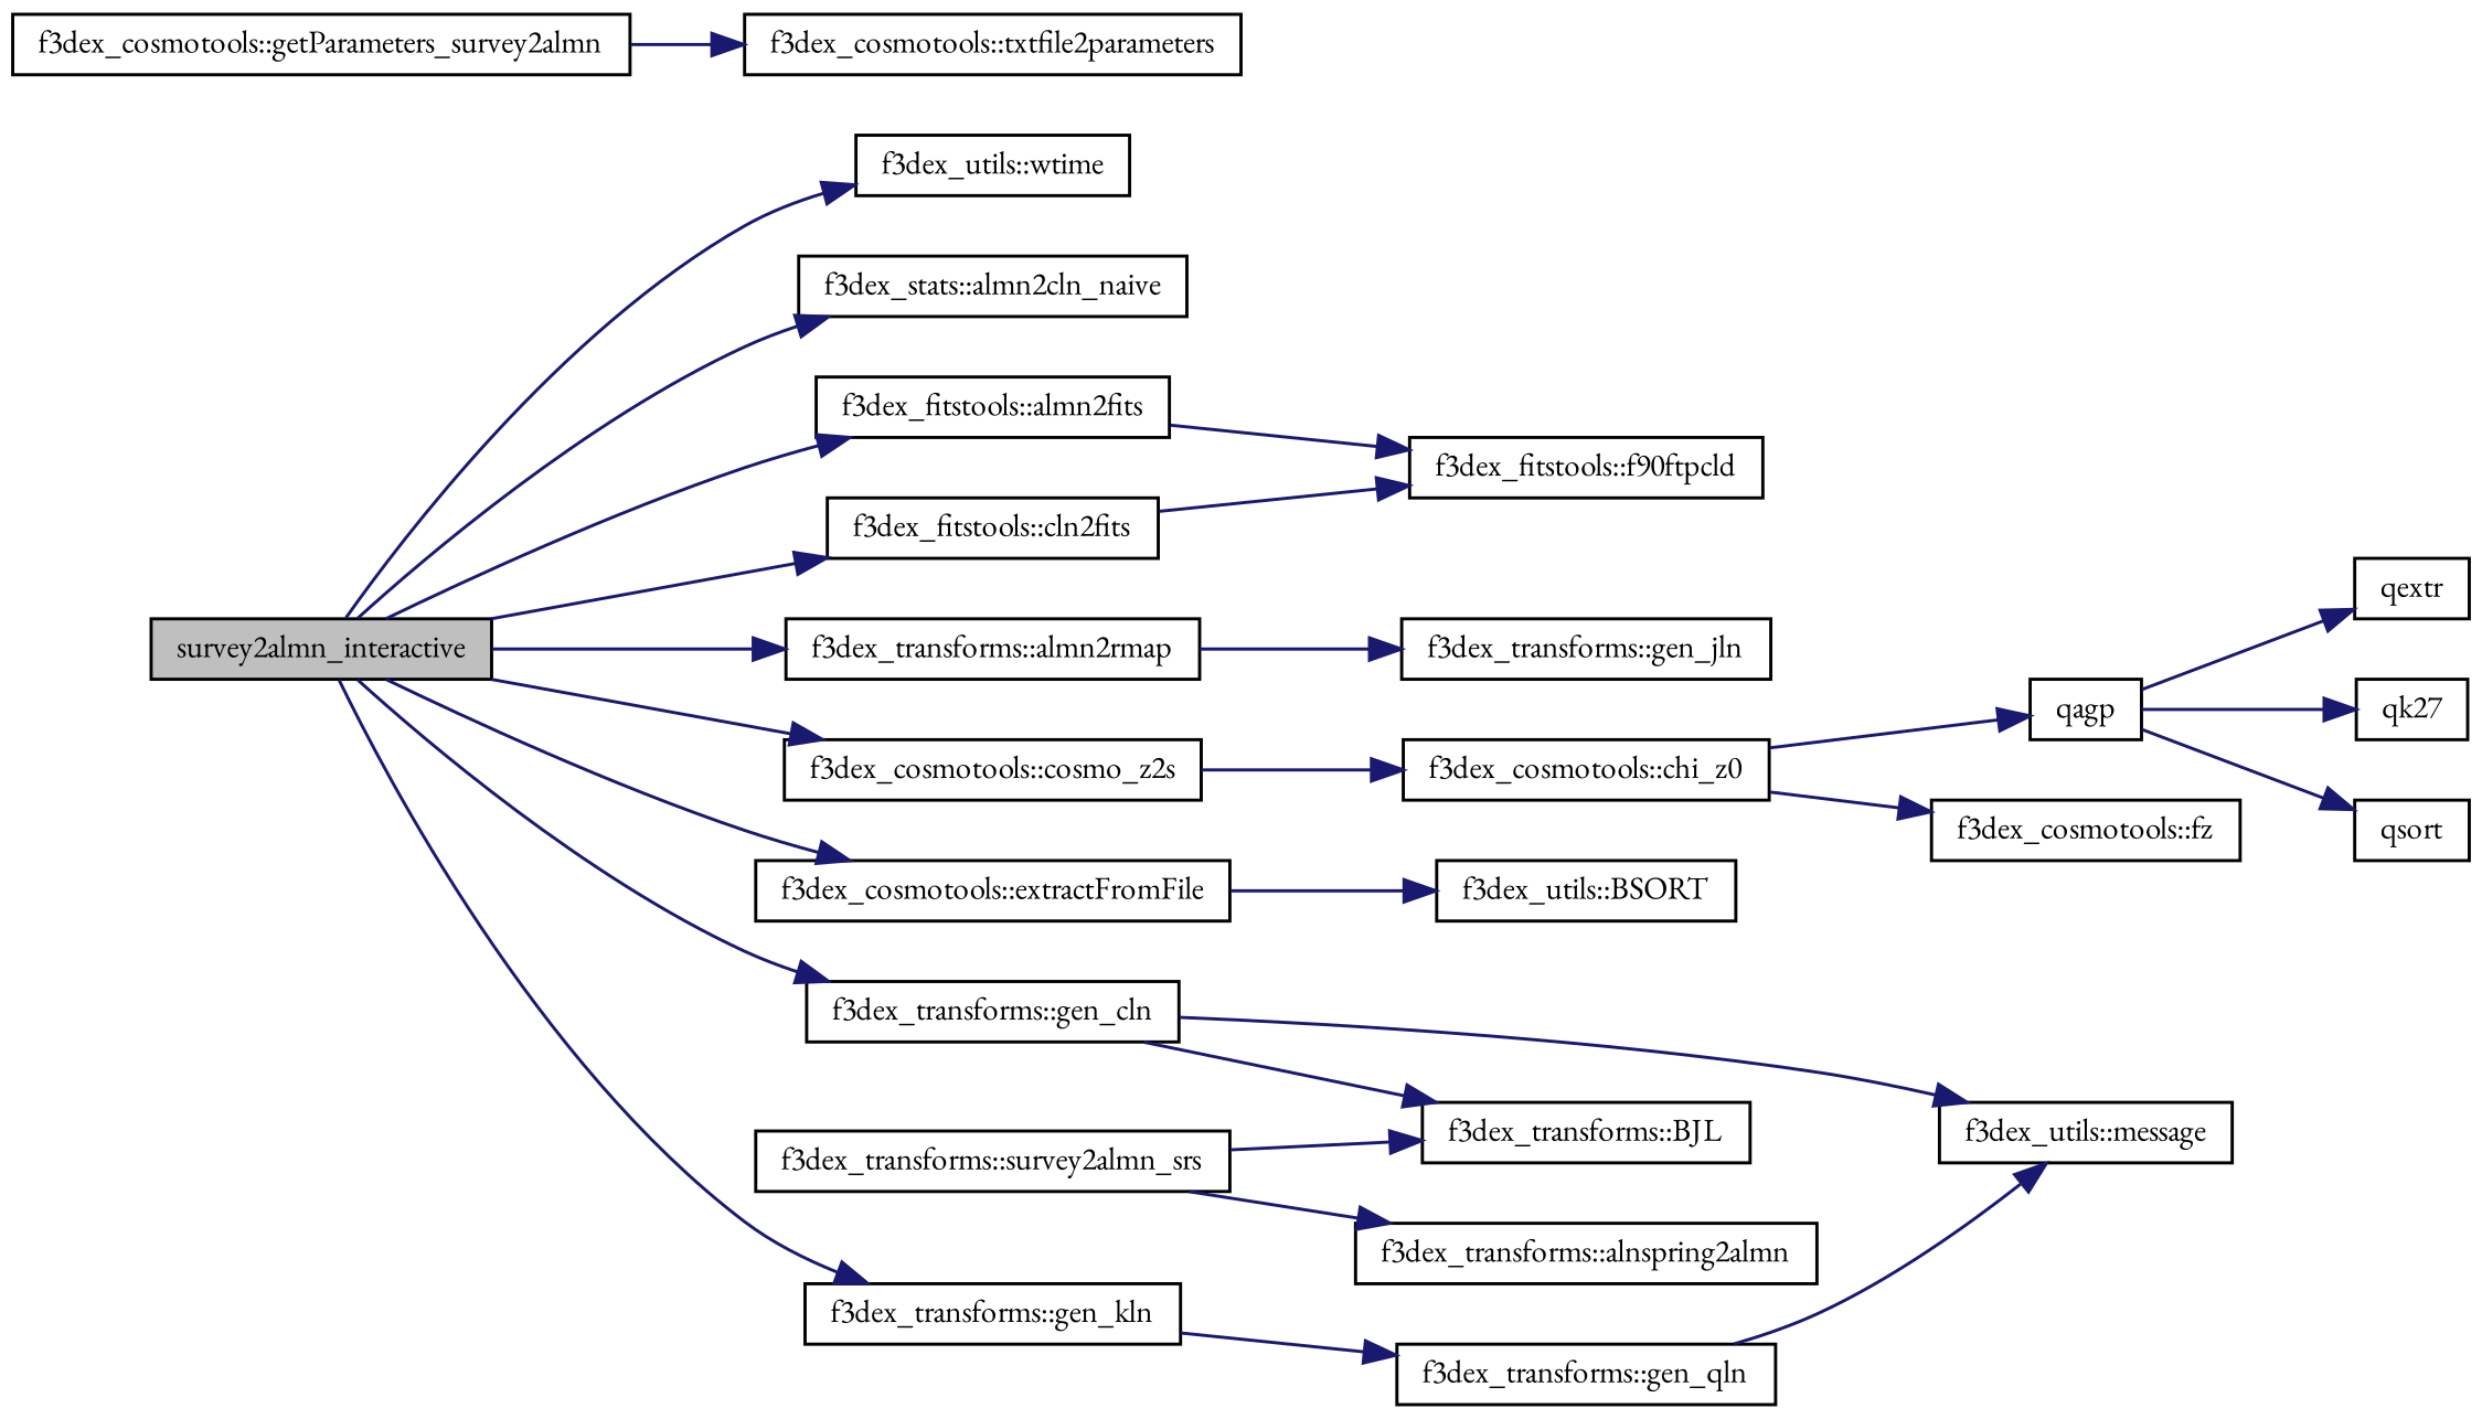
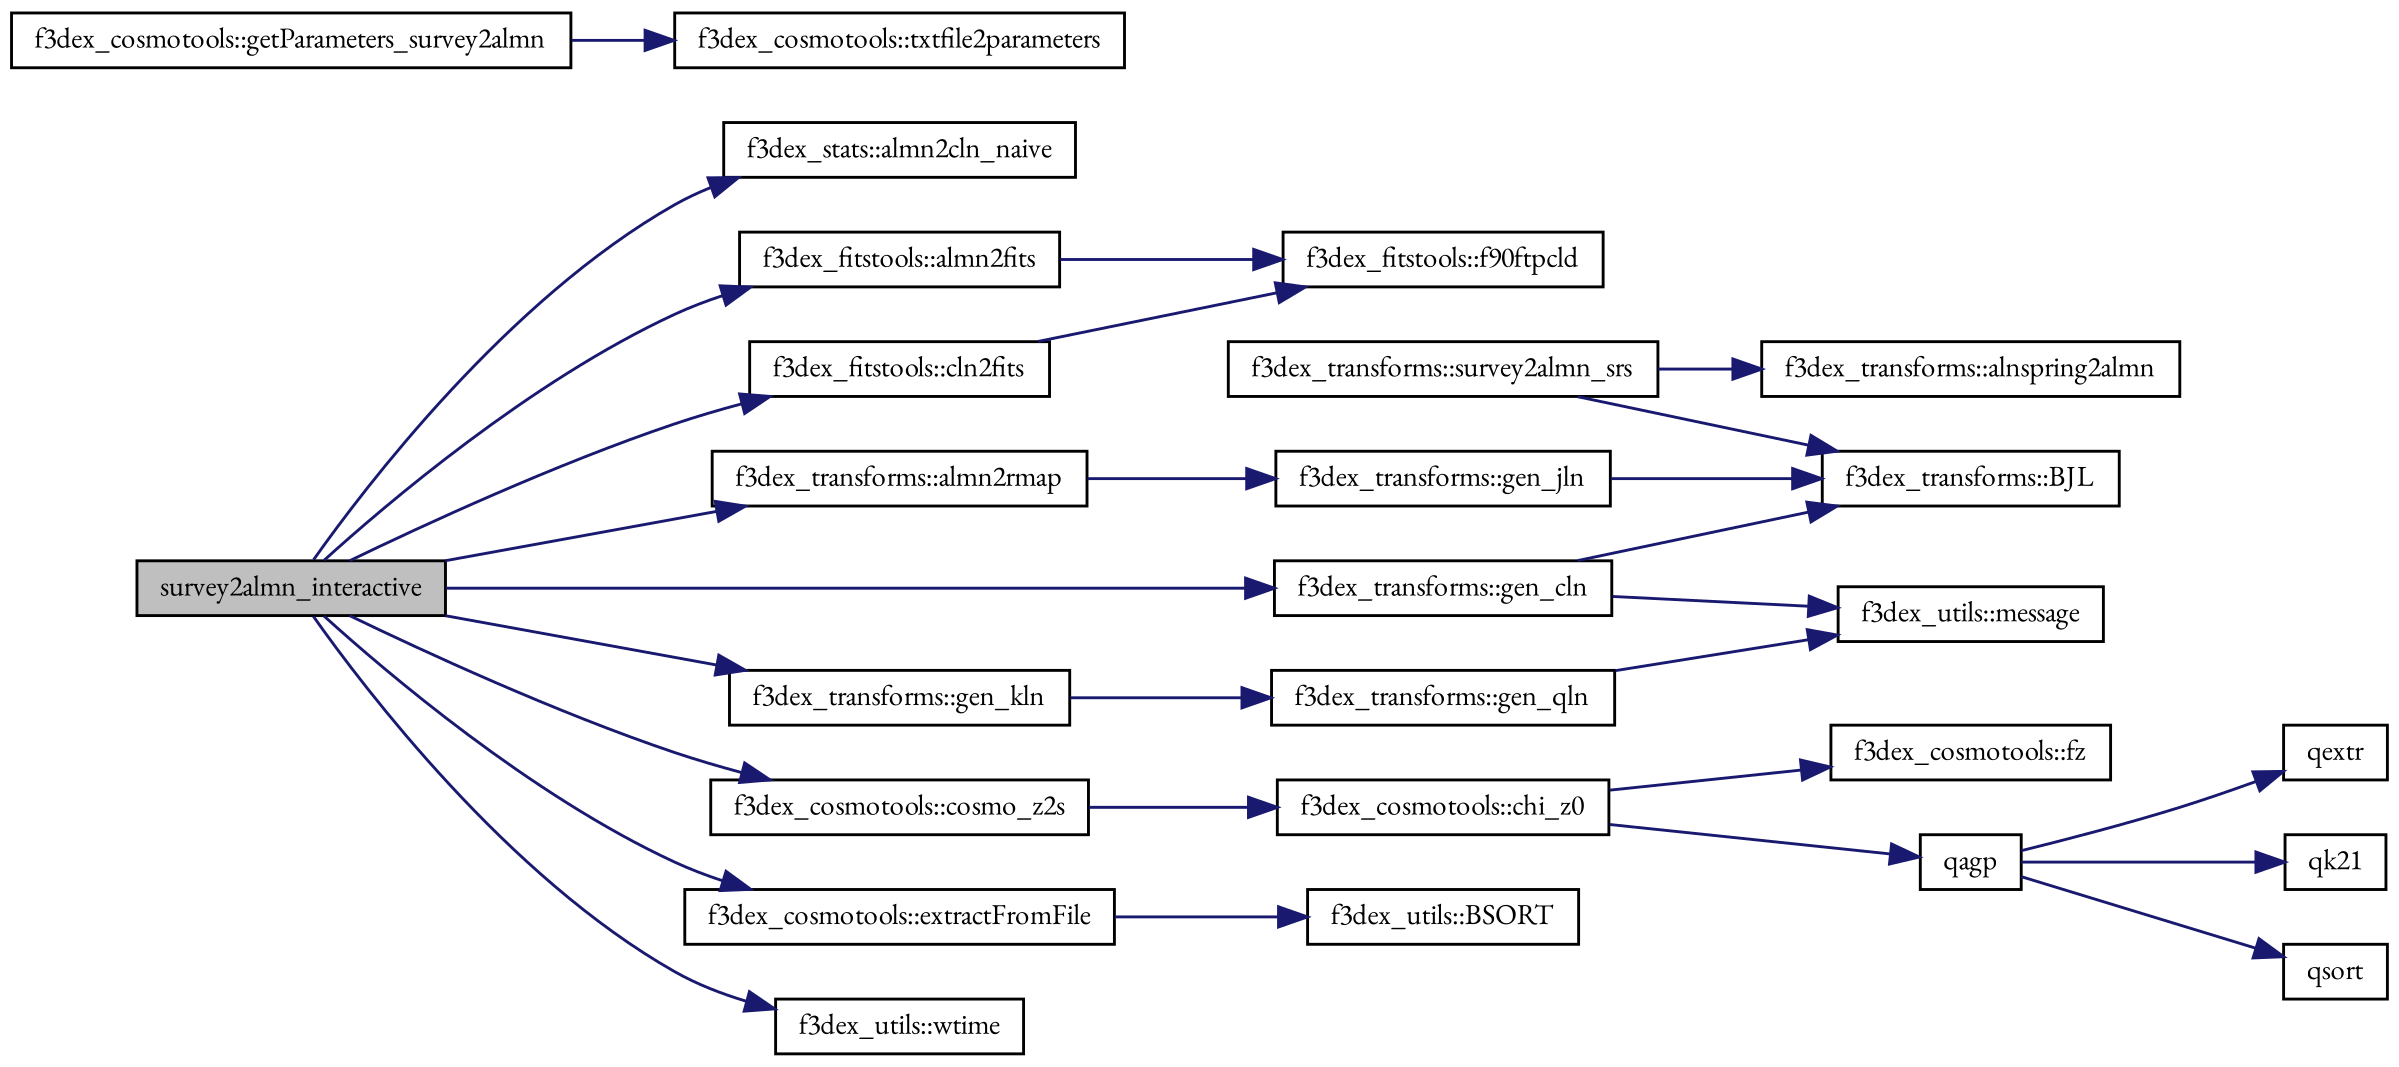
  digraph {
    fontname="EB Garamond"
    rankdir=LR
    node [color=black fillcolor=white fontname="EB Garamond" fontsize=10 shape=record style=filled]
    edge [color=midnightblue fontname="EB Garamond" fontsize=10 labelfontname=Helvetica labelfontsize=10 style=solid]
    n1 [fillcolor=grey75 fontcolor=black height=0.2 label=survey2almn_interactive width=0.4]
    n2 [height=0.2 label="f3dex_stats::almn2cln_naive" width=0.4]
    n3 [height=0.2 label="f3dex_fitstools::almn2fits" width=0.4]
    n4 [height=0.2 label="f3dex_transforms::almn2rmap" width=0.4]
    n5 [height=0.2 label="f3dex_fitstools::cln2fits" width=0.4]
    n6 [height=0.2 label="f3dex_cosmotools::cosmo_z2s" width=0.4]
    n7 [height=0.2 label="f3dex_cosmotools::extractFromFile" width=0.4]
    n8 [height=0.2 label="f3dex_transforms::gen_cln" width=0.4]
    n9 [height=0.2 label="f3dex_transforms::gen_kln" width=0.4]
    n10 [height=0.2 label="f3dex_utils::wtime" width=0.4]
    n11 [height=0.2 label="f3dex_fitstools::f90ftpcld" width=0.4]
    n12 [height=0.2 label="f3dex_transforms::gen_jln" width=0.4]
    n13 [height=0.2 label="f3dex_cosmotools::chi_z0" width=0.4]
    n14 [height=0.2 label="f3dex_utils::BSORT" width=0.4]
    n15 [height=0.2 label="f3dex_transforms::BJL" width=0.4]
    n16 [height=0.2 label="f3dex_utils::message" width=0.4]
    n17 [height=0.2 label="f3dex_transforms::gen_qln" width=0.4]
    n18 [height=0.2 label="f3dex_cosmotools::getParameters_survey2almn" width=0.4]
    n19 [height=0.2 label="f3dex_cosmotools::txtfile2parameters" width=0.4]
    n20 [height=0.2 label="f3dex_transforms::survey2almn_srs" width=0.4]
    n21 [height=0.2 label="f3dex_transforms::alnspring2almn" width=0.4]
    n22 [height=0.2 label="f3dex_cosmotools::fz" width=0.4]
    n23 [height=0.2 label=qagp width=0.4]
    n24 [height=0.2 label=qextr width=0.4]
-   n25 [height=0.2 label=qk27 width=0.4]
+   n25 [height=0.2 label=qk21 width=0.4]
    n26 [height=0.2 label=qsort width=0.4]
    n1 -> n2
    n1 -> n3
    n1 -> n4
    n1 -> n5
    n1 -> n6
    n1 -> n7
    n1 -> n8
    n1 -> n9
    n1 -> n10
    n3 -> n11
    n4 -> n12
    n5 -> n11
    n6 -> n13
    n7 -> n14
    n8 -> n15
    n8 -> n16
    n9 -> n17
+   n12 -> n15
    n13 -> n22
    n13 -> n23
    n17 -> n16
    n18 -> n19
    n20 -> n15
    n20 -> n21
    n23 -> n24
    n23 -> n25
    n23 -> n26
  }
